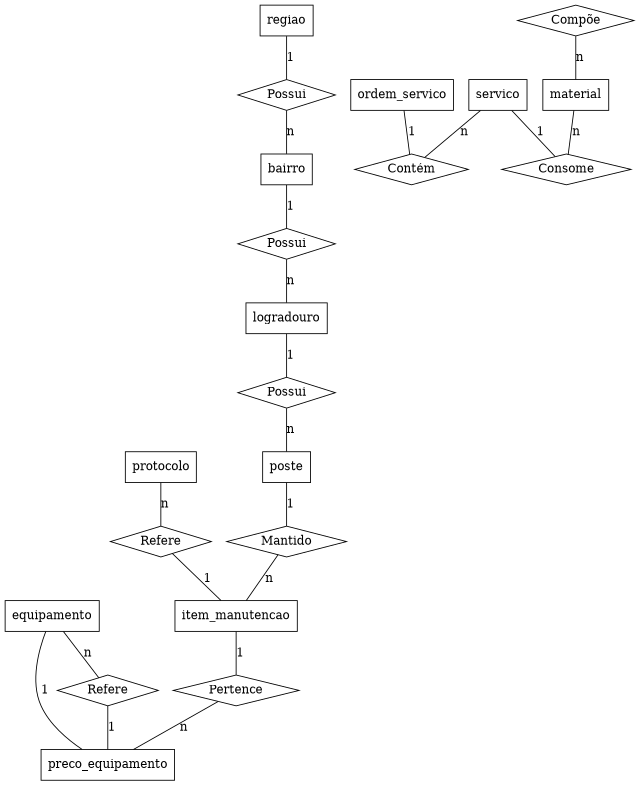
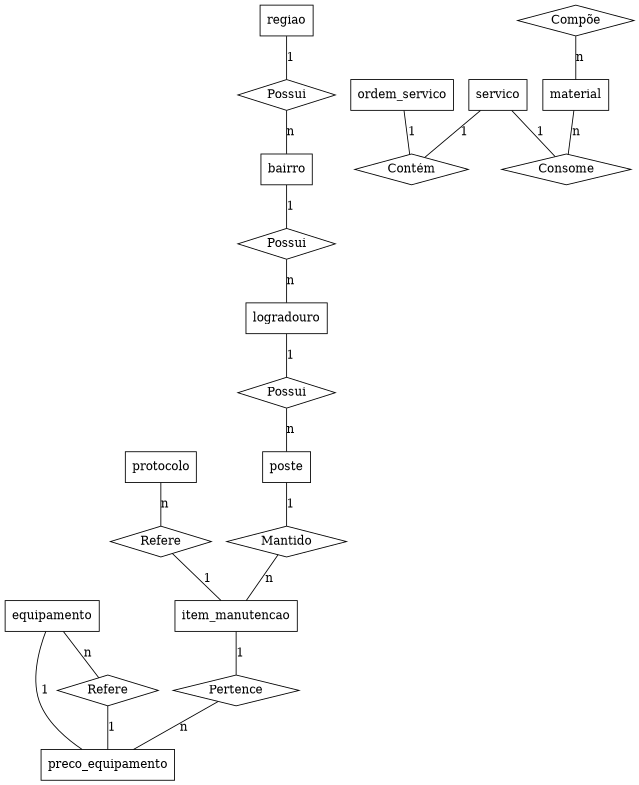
  graph {
    node [shape=box]
    n1 [label=Possui shape=diamond]
    regiao
    bairro
    n4 [label=Possui shape=diamond]
    logradouro
    n6 [label=Possui shape=diamond]
    poste
    n8 [label=Mantido shape=diamond]
    item_manutencao
    n10 [label=Refere shape=diamond]
    protocolo
    n12 [label=Pertence shape=diamond]
    preco_equipamento
    n14 [label="Contém" shape=diamond]
    ordem_servico
    n16 [label=Refere shape=diamond]
    equipamento
    n18 [label="Compõe" shape=diamond]
    material
    servico
    n21 [label=Consome shape=diamond]
    n1 -- bairro [label=n]
    regiao -- n1 [label=1]
    bairro -- n4 [label=1]
    n4 -- logradouro [label=n]
    logradouro -- n6 [label=1]
    n6 -- poste [label=n]
    poste -- n8 [label=1]
    n8 -- item_manutencao [label=n]
    item_manutencao -- n12 [label=1]
    n10 -- item_manutencao [label=1]
    protocolo -- n10 [label=n]
    n12 -- preco_equipamento [label=n]
    ordem_servico -- n14 [label=1]
    n16 -- preco_equipamento [label=1]
    equipamento -- preco_equipamento [label=1]
    equipamento -- n16 [label=n]
    n18 -- material [label=n]
    material -- n21 [label=n]
-   servico -- n14 [label=n]
+   servico -- n14 [label=1]
    servico -- n21 [label=1]
  }
